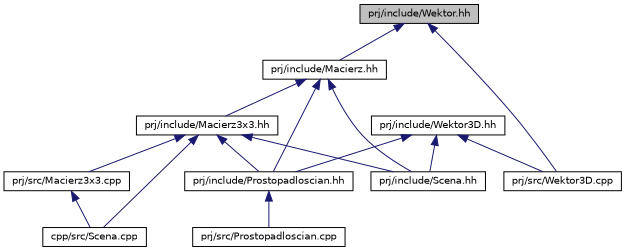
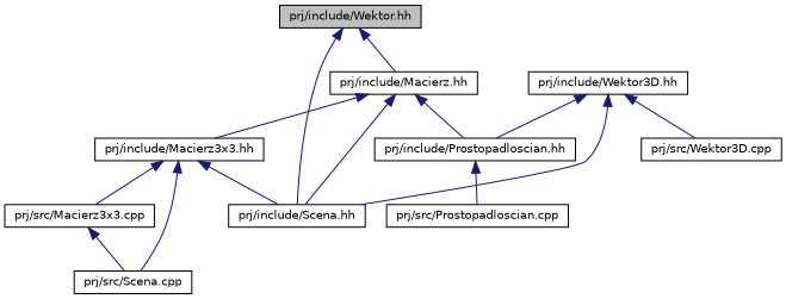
  digraph {
    node [color=black fillcolor=white fontname=Helvetica fontsize=10 shape=record style=filled]
    edge [color=midnightblue dir=back fontname=Helvetica fontsize=10 labelfontname=Helvetica labelfontsize=10 style=solid]
    n1 [fillcolor=grey75 fontcolor=black height=0.2 label="prj/include/Wektor.hh" width=0.4]
    n2 [height=0.2 label="prj/include/Macierz.hh" width=0.4]
    n3 [height=0.2 label="prj/include/Scena.hh" width=0.4]
    n4 [height=0.2 label="prj/include/Prostopadloscian.hh" width=0.4]
    n5 [height=0.2 label="prj/include/Macierz3x3.hh" width=0.4]
    n6 [height=0.2 label="prj/src/Prostopadloscian.cpp" width=0.4]
    n7 [height=0.2 label="prj/include/Wektor3D.hh" width=0.4]
    n8 [height=0.2 label="prj/src/Wektor3D.cpp" width=0.4]
-   n9 [height=0.2 label="cpp/src/Scena.cpp" width=0.4]
+   n9 [height=0.2 label="prj/src/Scena.cpp" width=0.4]
    n10 [height=0.2 label="prj/src/Macierz3x3.cpp" width=0.4]
    n1 -> n2
-   n1 -> n8
+   n1 -> n3
    n2 -> n3
    n2 -> n4
    n2 -> n5
    n4 -> n6
    n5 -> n3
-   n5 -> n4
    n5 -> n9
    n5 -> n10
    n7 -> n3
    n7 -> n4
    n7 -> n8
    n10 -> n9
  }
